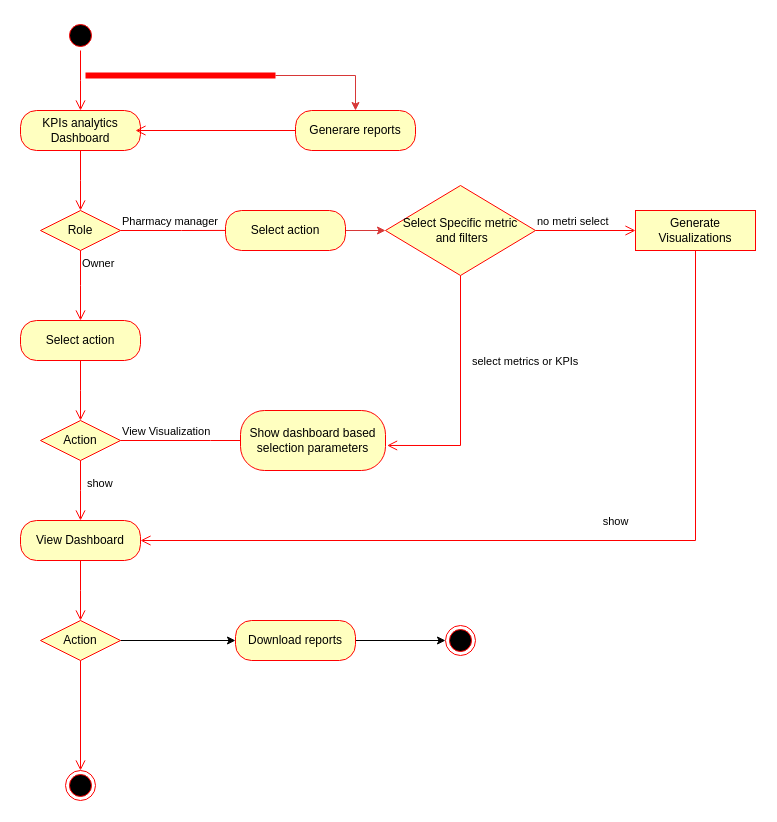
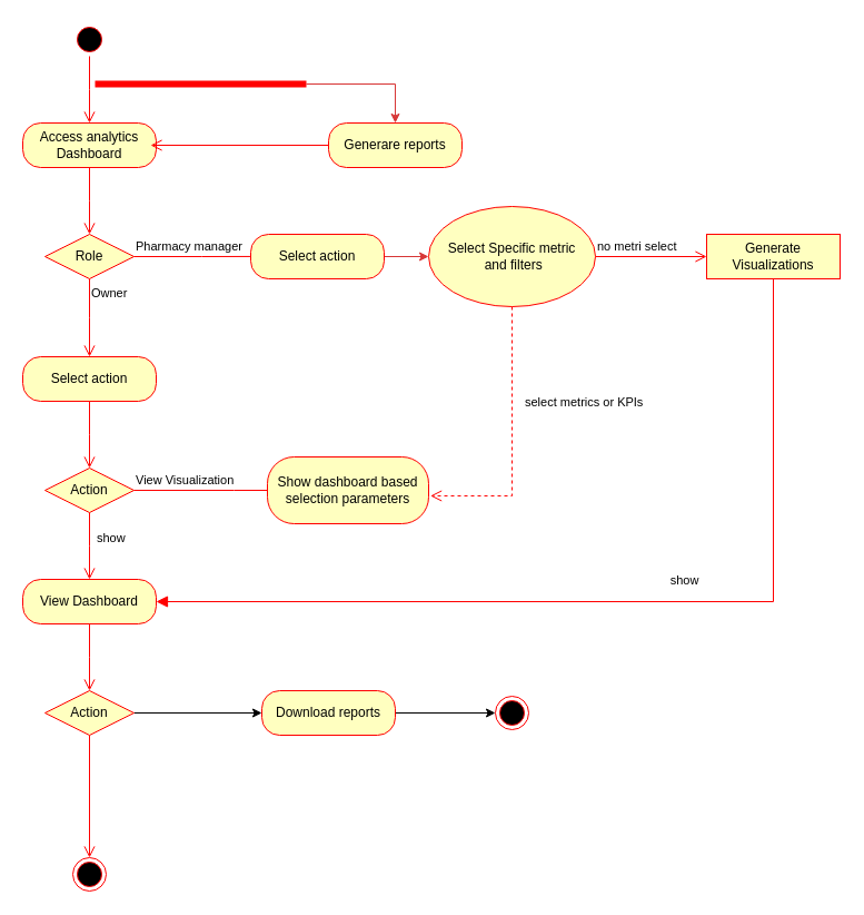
  <mxCell id="0" />
  <mxCell id="1" parent="0" />
  <mxCell id="2" value="" style="ellipse;html=1;shape=startState;fillColor=#000000;strokeColor=#ff0000;" parent="1" vertex="1"><mxGeometry x="65" y="20" width="30" height="30" as="geometry" /></mxCell>
  <mxCell id="3" value="" style="edgeStyle=orthogonalEdgeStyle;html=1;verticalAlign=bottom;endArrow=open;endSize=8;strokeColor=#ff0000;rounded=0;" parent="1" source="2" edge="1"><mxGeometry relative="1" as="geometry"><mxPoint x="80" y="110" as="targetPoint" /></mxGeometry></mxCell>
- <mxCell id="4" value="KPIs analytics Dashboard" style="rounded=1;whiteSpace=wrap;html=1;arcSize=40;fontColor=#000000;fillColor=#ffffc0;strokeColor=#ff0000;" parent="1" vertex="1"><mxGeometry x="20" y="110" width="120" height="40" as="geometry" /></mxCell>
+ <mxCell id="4" value="Access analytics Dashboard" style="rounded=1;whiteSpace=wrap;html=1;arcSize=40;fontColor=#000000;fillColor=#ffffc0;strokeColor=#ff0000;" parent="1" vertex="1"><mxGeometry x="20" y="110" width="120" height="40" as="geometry" /></mxCell>
  <mxCell id="5" value="" style="edgeStyle=orthogonalEdgeStyle;html=1;verticalAlign=bottom;endArrow=open;endSize=8;strokeColor=#ff0000;rounded=0;" parent="1" source="4" edge="1"><mxGeometry relative="1" as="geometry"><mxPoint x="80" y="210" as="targetPoint" /></mxGeometry></mxCell>
  <mxCell id="6" value="Role" style="rhombus;whiteSpace=wrap;html=1;fontColor=#000000;fillColor=#ffffc0;strokeColor=#ff0000;" parent="1" vertex="1"><mxGeometry x="40" y="210" width="80" height="40" as="geometry" /></mxCell>
  <mxCell id="7" value="Pharmacy manager" style="edgeStyle=orthogonalEdgeStyle;html=1;align=left;verticalAlign=bottom;endArrow=open;endSize=8;strokeColor=#ff0000;rounded=0;entryX=-0.026;entryY=0.498;entryDx=0;entryDy=0;entryPerimeter=0;" parent="1" source="6" edge="1"><mxGeometry x="-1" relative="1" as="geometry"><mxPoint x="241.88" y="229.92" as="targetPoint" /></mxGeometry></mxCell>
  <mxCell id="8" value="Owner" style="edgeStyle=orthogonalEdgeStyle;html=1;align=left;verticalAlign=top;endArrow=open;endSize=8;strokeColor=#ff0000;rounded=0;" parent="1" source="6" edge="1"><mxGeometry x="-1" relative="1" as="geometry"><mxPoint x="80" y="320" as="targetPoint" /></mxGeometry></mxCell>
  <mxCell id="9" value="Select action" style="rounded=1;whiteSpace=wrap;html=1;arcSize=40;fontColor=#000000;fillColor=#ffffc0;strokeColor=#ff0000;" parent="1" vertex="1"><mxGeometry x="20" y="320" width="120" height="40" as="geometry" /></mxCell>
  <mxCell id="10" value="" style="edgeStyle=orthogonalEdgeStyle;html=1;verticalAlign=bottom;endArrow=open;endSize=8;strokeColor=#ff0000;rounded=0;" parent="1" source="9" edge="1"><mxGeometry relative="1" as="geometry"><mxPoint x="80" y="420" as="targetPoint" /></mxGeometry></mxCell>
  <mxCell id="11" value="Action" style="rhombus;whiteSpace=wrap;html=1;fontColor=#000000;fillColor=#ffffc0;strokeColor=#ff0000;" parent="1" vertex="1"><mxGeometry x="40" y="420" width="80" height="40" as="geometry" /></mxCell>
  <mxCell id="12" value="View Visualization" style="edgeStyle=orthogonalEdgeStyle;html=1;align=left;verticalAlign=bottom;endArrow=open;endSize=8;strokeColor=#ff0000;rounded=0;entryX=0;entryY=0.75;entryDx=0;entryDy=0;" parent="1" source="11" edge="1"><mxGeometry x="-1" relative="1" as="geometry"><mxPoint x="300" y="440" as="targetPoint" /><mxPoint as="offset" /></mxGeometry></mxCell>
  <mxCell id="13" value="show" style="edgeStyle=orthogonalEdgeStyle;html=1;align=left;verticalAlign=top;endArrow=open;endSize=8;strokeColor=#ff0000;rounded=0;" parent="1" source="11" edge="1"><mxGeometry x="-0.68" y="5" relative="1" as="geometry"><mxPoint x="80" y="520" as="targetPoint" /><mxPoint as="offset" /></mxGeometry></mxCell>
  <mxCell id="14" value="View Dashboard" style="rounded=1;whiteSpace=wrap;html=1;arcSize=40;fontColor=#000000;fillColor=#ffffc0;strokeColor=#ff0000;" parent="1" vertex="1"><mxGeometry x="20" y="520" width="120" height="40" as="geometry" /></mxCell>
  <mxCell id="15" value="" style="edgeStyle=orthogonalEdgeStyle;html=1;verticalAlign=bottom;endArrow=open;endSize=8;strokeColor=#ff0000;rounded=0;" parent="1" source="14" edge="1"><mxGeometry relative="1" as="geometry"><mxPoint x="80" y="620" as="targetPoint" /></mxGeometry></mxCell>
  <mxCell id="16" value="Show dashboard based selection parameters" style="rounded=1;whiteSpace=wrap;html=1;arcSize=40;fontColor=#000000;fillColor=#ffffc0;strokeColor=#ff0000;" parent="1" vertex="1"><mxGeometry x="240" y="410" width="145" height="60" as="geometry" /></mxCell>
  <mxCell id="17" value="" style="edgeStyle=orthogonalEdgeStyle;html=1;verticalAlign=bottom;endArrow=open;endSize=8;strokeColor=#ff0000;rounded=0;exitX=0.5;exitY=1;exitDx=0;exitDy=0;" parent="1" source="34" target="18" edge="1"><mxGeometry relative="1" as="geometry"><mxPoint x="80" y="870" as="targetPoint" /><mxPoint x="80" y="810" as="sourcePoint" /></mxGeometry></mxCell>
  <mxCell id="18" value="" style="ellipse;html=1;shape=endState;fillColor=#000000;strokeColor=#ff0000;" parent="1" vertex="1"><mxGeometry x="65" y="770" width="30" height="30" as="geometry" /></mxCell>
- <mxCell id="19" value="Select Specific metric&lt;div&gt;&amp;nbsp;and filters&lt;/div&gt;" style="rhombus;whiteSpace=wrap;html=1;fontColor=#000000;fillColor=#ffffc0;strokeColor=#ff0000;" parent="1" vertex="1"><mxGeometry x="385" y="185" width="150" height="90" as="geometry" /></mxCell>
+ <mxCell id="19" value="Select Specific metric&lt;div&gt;&amp;nbsp;and filters&lt;/div&gt;" style="ellipse;whiteSpace=wrap;html=1;fontColor=#000000;fillColor=#ffffc0;strokeColor=#ff0000;" parent="1" vertex="1"><mxGeometry x="385" y="185" width="150" height="90" as="geometry" /></mxCell>
  <mxCell id="20" value="no metri select" style="edgeStyle=orthogonalEdgeStyle;html=1;align=left;verticalAlign=bottom;endArrow=open;endSize=8;strokeColor=#ff0000;rounded=0;entryX=0;entryY=0.5;entryDx=0;entryDy=0;" parent="1" source="19" target="24" edge="1"><mxGeometry x="-1" relative="1" as="geometry"><mxPoint x="665" y="230" as="targetPoint" /><Array as="points" /></mxGeometry></mxCell>
- <mxCell id="21" value="select metrics or KPIs" style="edgeStyle=orthogonalEdgeStyle;html=1;align=left;verticalAlign=top;endArrow=open;endSize=8;strokeColor=#ff0000;rounded=0;entryX=1.011;entryY=0.583;entryDx=0;entryDy=0;exitX=0.5;exitY=1;exitDx=0;exitDy=0;entryPerimeter=0;" parent="1" source="19" target="16" edge="1"><mxGeometry x="-0.404" y="10" relative="1" as="geometry"><mxPoint x="455" y="444.6" as="targetPoint" /><Array as="points"><mxPoint x="460" y="445" /></Array><mxPoint as="offset" /><mxPoint x="511.2" y="274.44" as="sourcePoint" /></mxGeometry></mxCell>
+ <mxCell id="21" value="select metrics or KPIs" style="edgeStyle=orthogonalEdgeStyle;html=1;align=left;verticalAlign=top;endArrow=open;endSize=8;strokeColor=#ff0000;rounded=0;entryX=1.011;entryY=0.583;entryDx=0;entryDy=0;exitX=0.5;exitY=1;exitDx=0;exitDy=0;entryPerimeter=0;dashed=1;" parent="1" source="19" target="16" edge="1"><mxGeometry x="-0.404" y="10" relative="1" as="geometry"><mxPoint x="455" y="444.6" as="targetPoint" /><Array as="points"><mxPoint x="460" y="445" /></Array><mxPoint as="offset" /><mxPoint x="511.2" y="274.44" as="sourcePoint" /></mxGeometry></mxCell>
  <mxCell id="22" style="edgeStyle=orthogonalEdgeStyle;rounded=0;orthogonalLoop=1;jettySize=auto;html=1;strokeColor=#D73737;" parent="1" source="23" target="19" edge="1"><mxGeometry relative="1" as="geometry" /></mxCell>
  <mxCell id="23" value="Select action" style="rounded=1;whiteSpace=wrap;html=1;arcSize=40;fontColor=#000000;fillColor=#ffffc0;strokeColor=#ff0000;" parent="1" vertex="1"><mxGeometry x="225" y="210" width="120" height="40" as="geometry" /></mxCell>
  <mxCell id="24" value="Generate Visualizations" style="whiteSpace=wrap;html=1;arcSize=40;fontColor=#000000;fillColor=#ffffc0;strokeColor=#ff0000;rounded=0;" parent="1" vertex="1"><mxGeometry x="635" y="210" width="120" height="40" as="geometry" /></mxCell>
- <mxCell id="25" value="" style="edgeStyle=orthogonalEdgeStyle;html=1;verticalAlign=bottom;endArrow=open;endSize=8;strokeColor=#ff0000;rounded=0;entryX=1;entryY=0.5;entryDx=0;entryDy=0;" parent="1" source="24" target="14" edge="1"><mxGeometry relative="1" as="geometry"><mxPoint x="140" y="790" as="targetPoint" /><Array as="points"><mxPoint x="695" y="540" /></Array></mxGeometry></mxCell>
+ <mxCell id="25" value="" style="edgeStyle=orthogonalEdgeStyle;html=1;verticalAlign=bottom;endArrow=block;endSize=8;strokeColor=#ff0000;rounded=0;entryX=1;entryY=0.5;entryDx=0;entryDy=0;" parent="1" source="24" target="14" edge="1"><mxGeometry relative="1" as="geometry"><mxPoint x="140" y="790" as="targetPoint" /><Array as="points"><mxPoint x="695" y="540" /></Array></mxGeometry></mxCell>
  <mxCell id="26" value="show" style="edgeLabel;html=1;align=center;verticalAlign=middle;resizable=0;points=[];" vertex="1" connectable="0" parent="25"><mxGeometry x="0.424" y="-1" relative="1" as="geometry"><mxPoint x="231" y="-19" as="offset" /></mxGeometry></mxCell>
  <mxCell id="27" style="edgeStyle=orthogonalEdgeStyle;rounded=0;orthogonalLoop=1;jettySize=auto;html=1;entryX=0.5;entryY=0;entryDx=0;entryDy=0;strokeColor=#D73737;" parent="1" source="28" target="29" edge="1"><mxGeometry relative="1" as="geometry" /></mxCell>
  <mxCell id="28" value="" style="shape=line;html=1;strokeWidth=6;strokeColor=#ff0000;" parent="1" vertex="1"><mxGeometry x="85" y="70" width="190" height="10" as="geometry" /></mxCell>
  <mxCell id="29" value="Generare reports" style="rounded=1;whiteSpace=wrap;html=1;arcSize=40;fontColor=#000000;fillColor=#ffffc0;strokeColor=#ff0000;" parent="1" vertex="1"><mxGeometry x="295" y="110" width="120" height="40" as="geometry" /></mxCell>
  <mxCell id="30" value="" style="edgeStyle=orthogonalEdgeStyle;html=1;verticalAlign=bottom;endArrow=open;endSize=8;strokeColor=#ff0000;rounded=0;" parent="1" source="29" edge="1"><mxGeometry relative="1" as="geometry"><mxPoint x="135" y="130" as="targetPoint" /></mxGeometry></mxCell>
  <mxCell id="31" style="edgeStyle=orthogonalEdgeStyle;rounded=0;orthogonalLoop=1;jettySize=auto;html=1;entryX=0;entryY=0.5;entryDx=0;entryDy=0;" edge="1" parent="1" source="32" target="35"><mxGeometry relative="1" as="geometry" /></mxCell>
  <mxCell id="32" value="Download reports" style="rounded=1;whiteSpace=wrap;html=1;arcSize=40;fontColor=#000000;fillColor=#ffffc0;strokeColor=#ff0000;" vertex="1" parent="1"><mxGeometry x="235" y="620" width="120" height="40" as="geometry" /></mxCell>
  <mxCell id="33" style="edgeStyle=orthogonalEdgeStyle;rounded=0;orthogonalLoop=1;jettySize=auto;html=1;entryX=0;entryY=0.5;entryDx=0;entryDy=0;" edge="1" parent="1" source="34" target="32"><mxGeometry relative="1" as="geometry" /></mxCell>
  <mxCell id="34" value="Action" style="rhombus;whiteSpace=wrap;html=1;fontColor=#000000;fillColor=#ffffc0;strokeColor=#ff0000;" vertex="1" parent="1"><mxGeometry x="40" y="620" width="80" height="40" as="geometry" /></mxCell>
  <mxCell id="35" value="" style="ellipse;html=1;shape=endState;fillColor=#000000;strokeColor=#ff0000;" vertex="1" parent="1"><mxGeometry x="445" y="625" width="30" height="30" as="geometry" /></mxCell>
